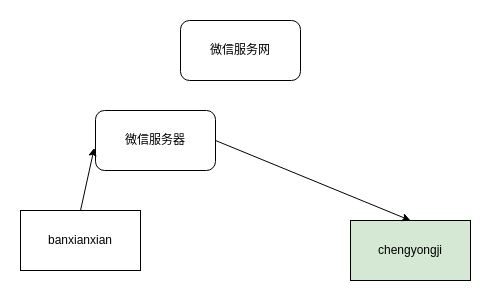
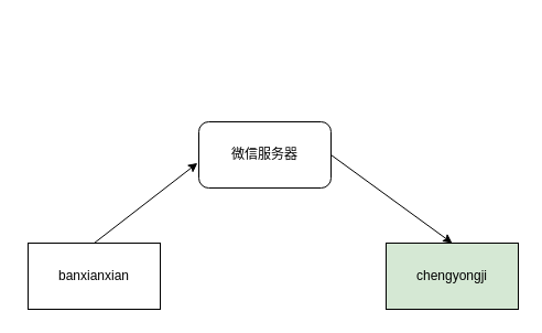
  <mxCell id="0" />
  <mxCell id="1" parent="0" />
- <mxCell id="2" value="微信服务网" style="rounded=1;whiteSpace=wrap;html=1;" vertex="1" parent="1"><mxGeometry x="180" y="20" width="120" height="60" as="geometry" /></mxCell>
- <mxCell id="3" value="banxianxian" style="rounded=0;whiteSpace=wrap;html=1;" vertex="1" parent="1"><mxGeometry x="20" y="210" width="120" height="60" as="geometry" /></mxCell>
+ <mxCell id="3" value="banxianxian" style="rounded=0;whiteSpace=wrap;html=1;" vertex="1" parent="1"><mxGeometry x="25" y="220" width="120" height="60" as="geometry" /></mxCell>
  <mxCell id="4" value="chengyongji" style="rounded=0;whiteSpace=wrap;html=1;fillColor=#d5e8d4;" vertex="1" parent="1"><mxGeometry x="350" y="220" width="120" height="60" as="geometry" /></mxCell>
- <mxCell id="5" value="微信服务器" style="rounded=1;whiteSpace=wrap;html=1;" vertex="1" parent="1"><mxGeometry x="95" y="110" width="120" height="60" as="geometry" /></mxCell>
+ <mxCell id="5" value="微信服务器" style="rounded=1;whiteSpace=wrap;html=1;" vertex="1" parent="1"><mxGeometry x="180" y="110" width="120" height="60" as="geometry" /></mxCell>
  <mxCell id="6" value="" style="endArrow=classic;html=1;rounded=0;exitX=0.5;exitY=0;exitDx=0;exitDy=0;entryX=-0.01;entryY=0.623;entryDx=0;entryDy=0;entryPerimeter=0;" edge="1" parent="1" source="3" target="5"><mxGeometry width="50" height="50" relative="1" as="geometry"><mxPoint x="310" y="320" as="sourcePoint" /><mxPoint x="360" y="270" as="targetPoint" /></mxGeometry></mxCell>
  <mxCell id="7" value="" style="endArrow=classic;html=1;rounded=0;exitX=1;exitY=0.5;exitDx=0;exitDy=0;entryX=0.5;entryY=0;entryDx=0;entryDy=0;" edge="1" parent="1" source="5" target="4"><mxGeometry width="50" height="50" relative="1" as="geometry"><mxPoint x="310" y="320" as="sourcePoint" /><mxPoint x="360" y="270" as="targetPoint" /></mxGeometry></mxCell>
